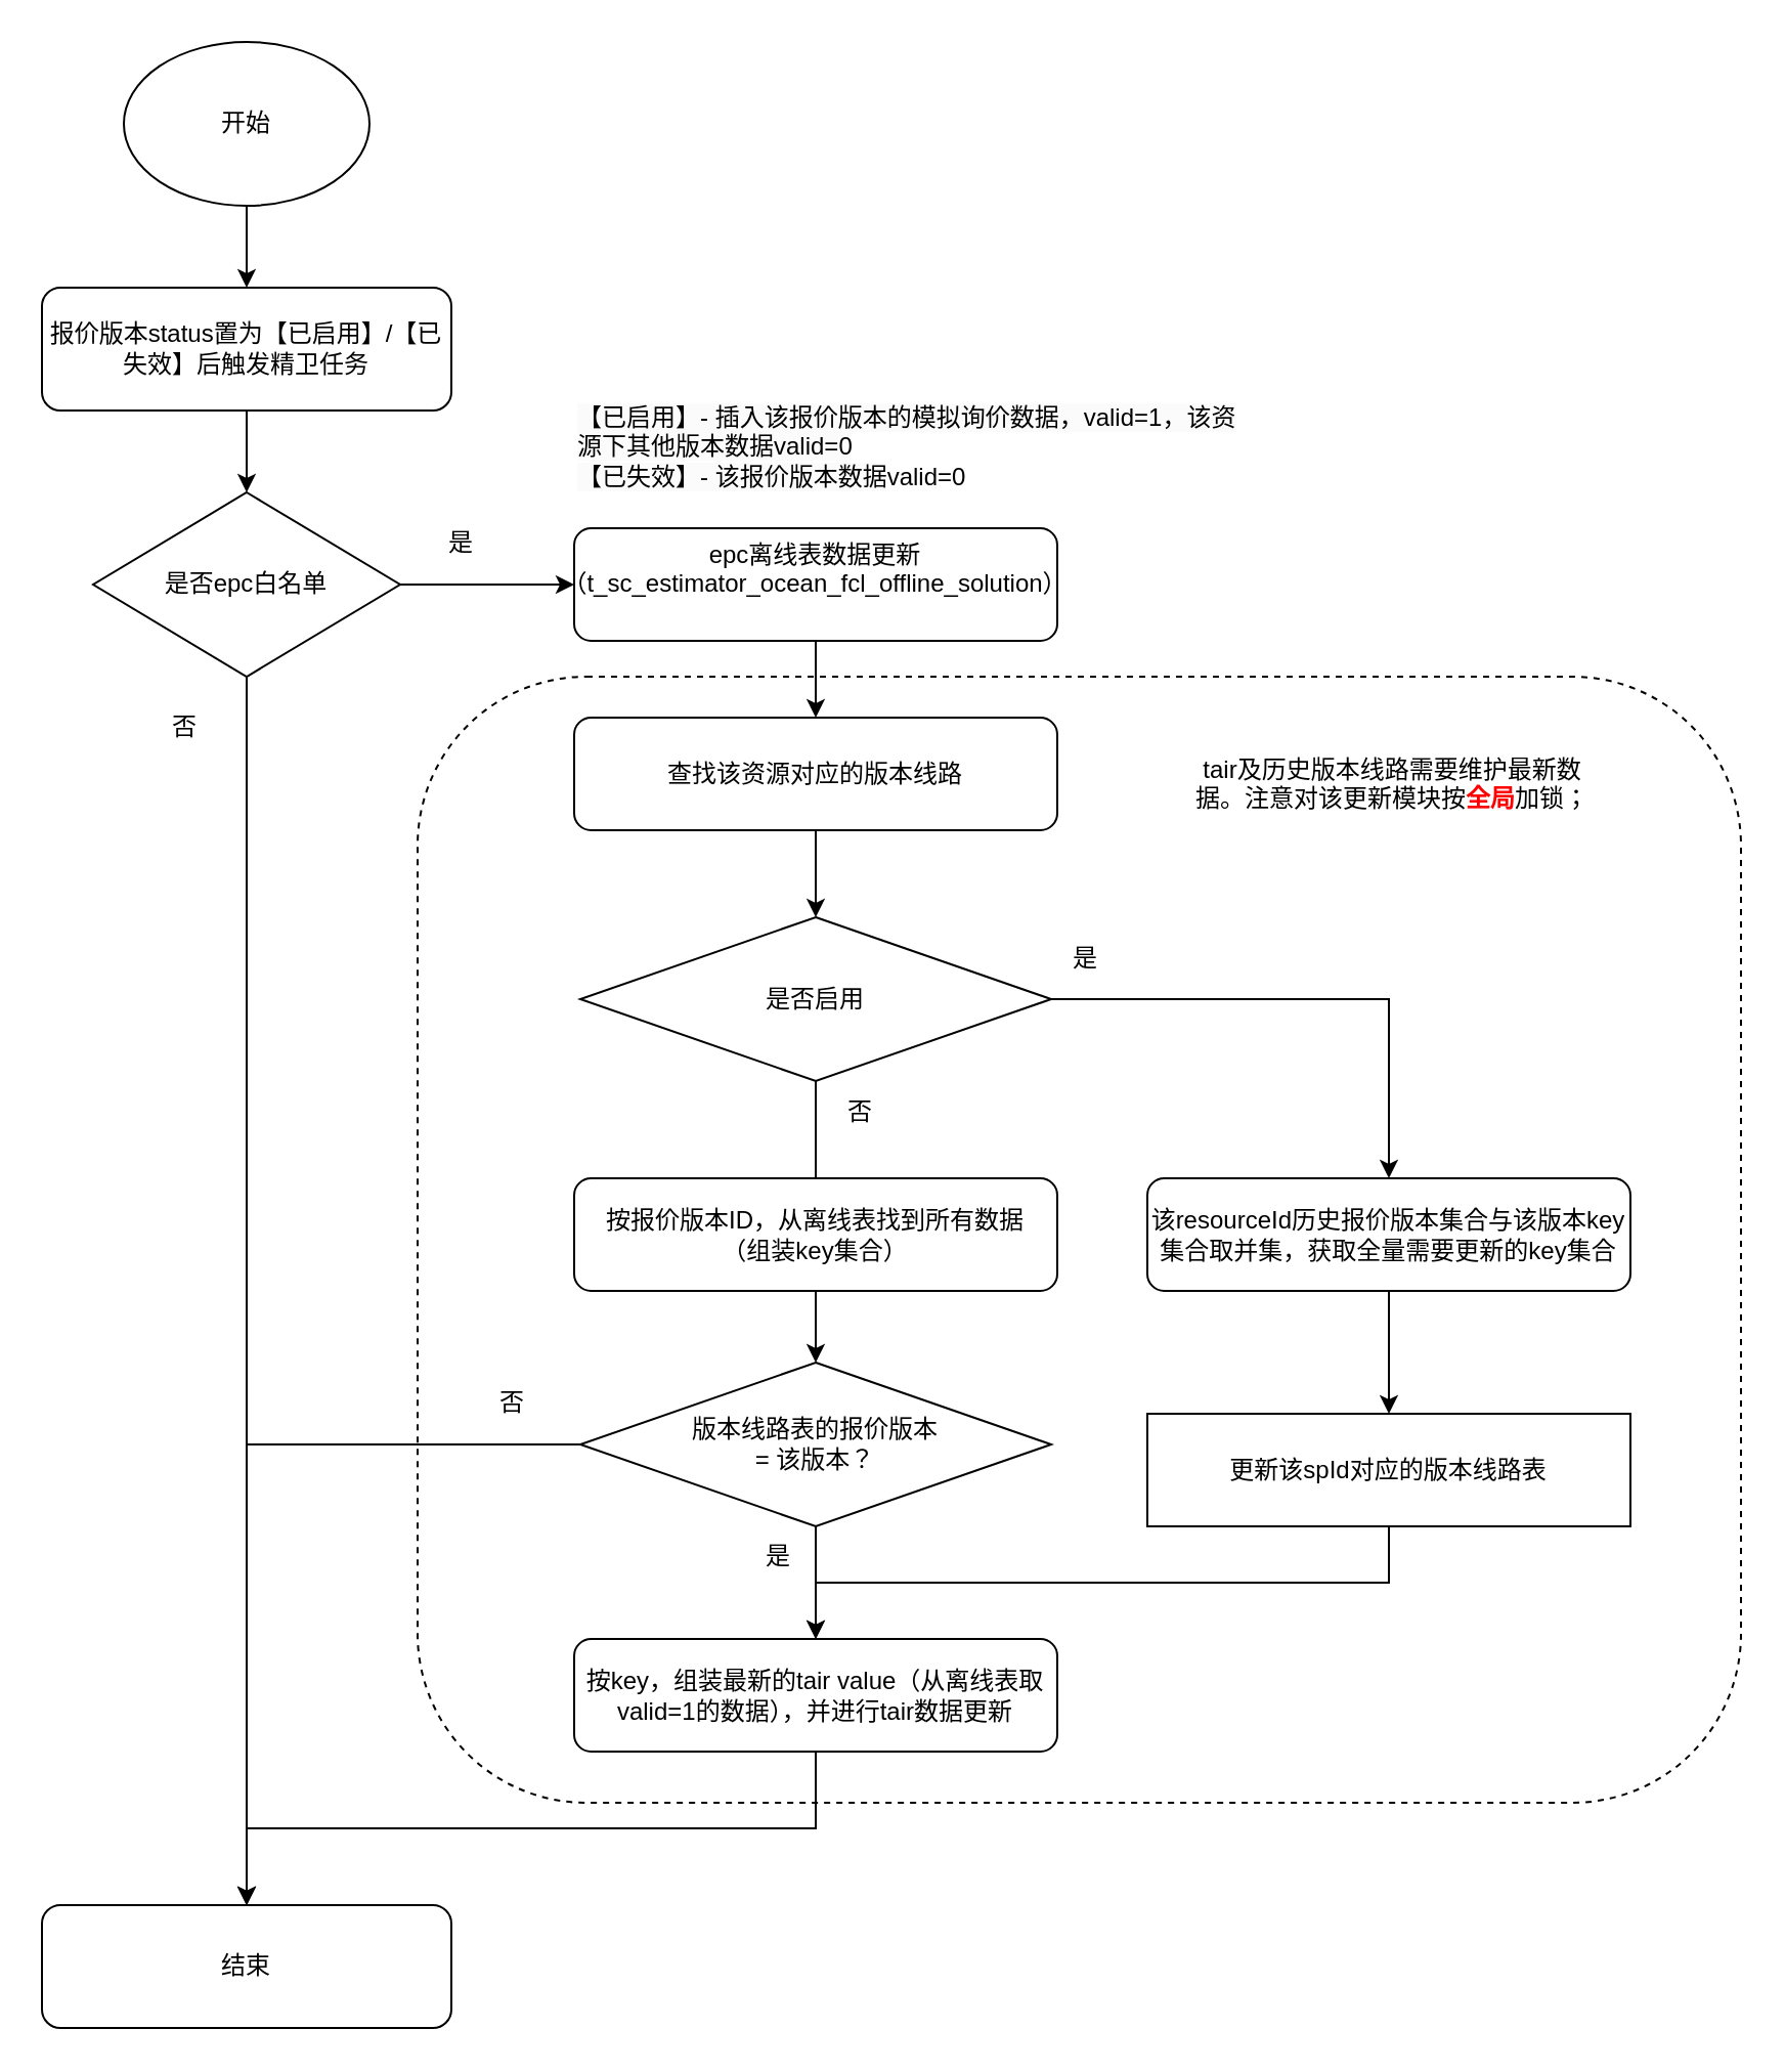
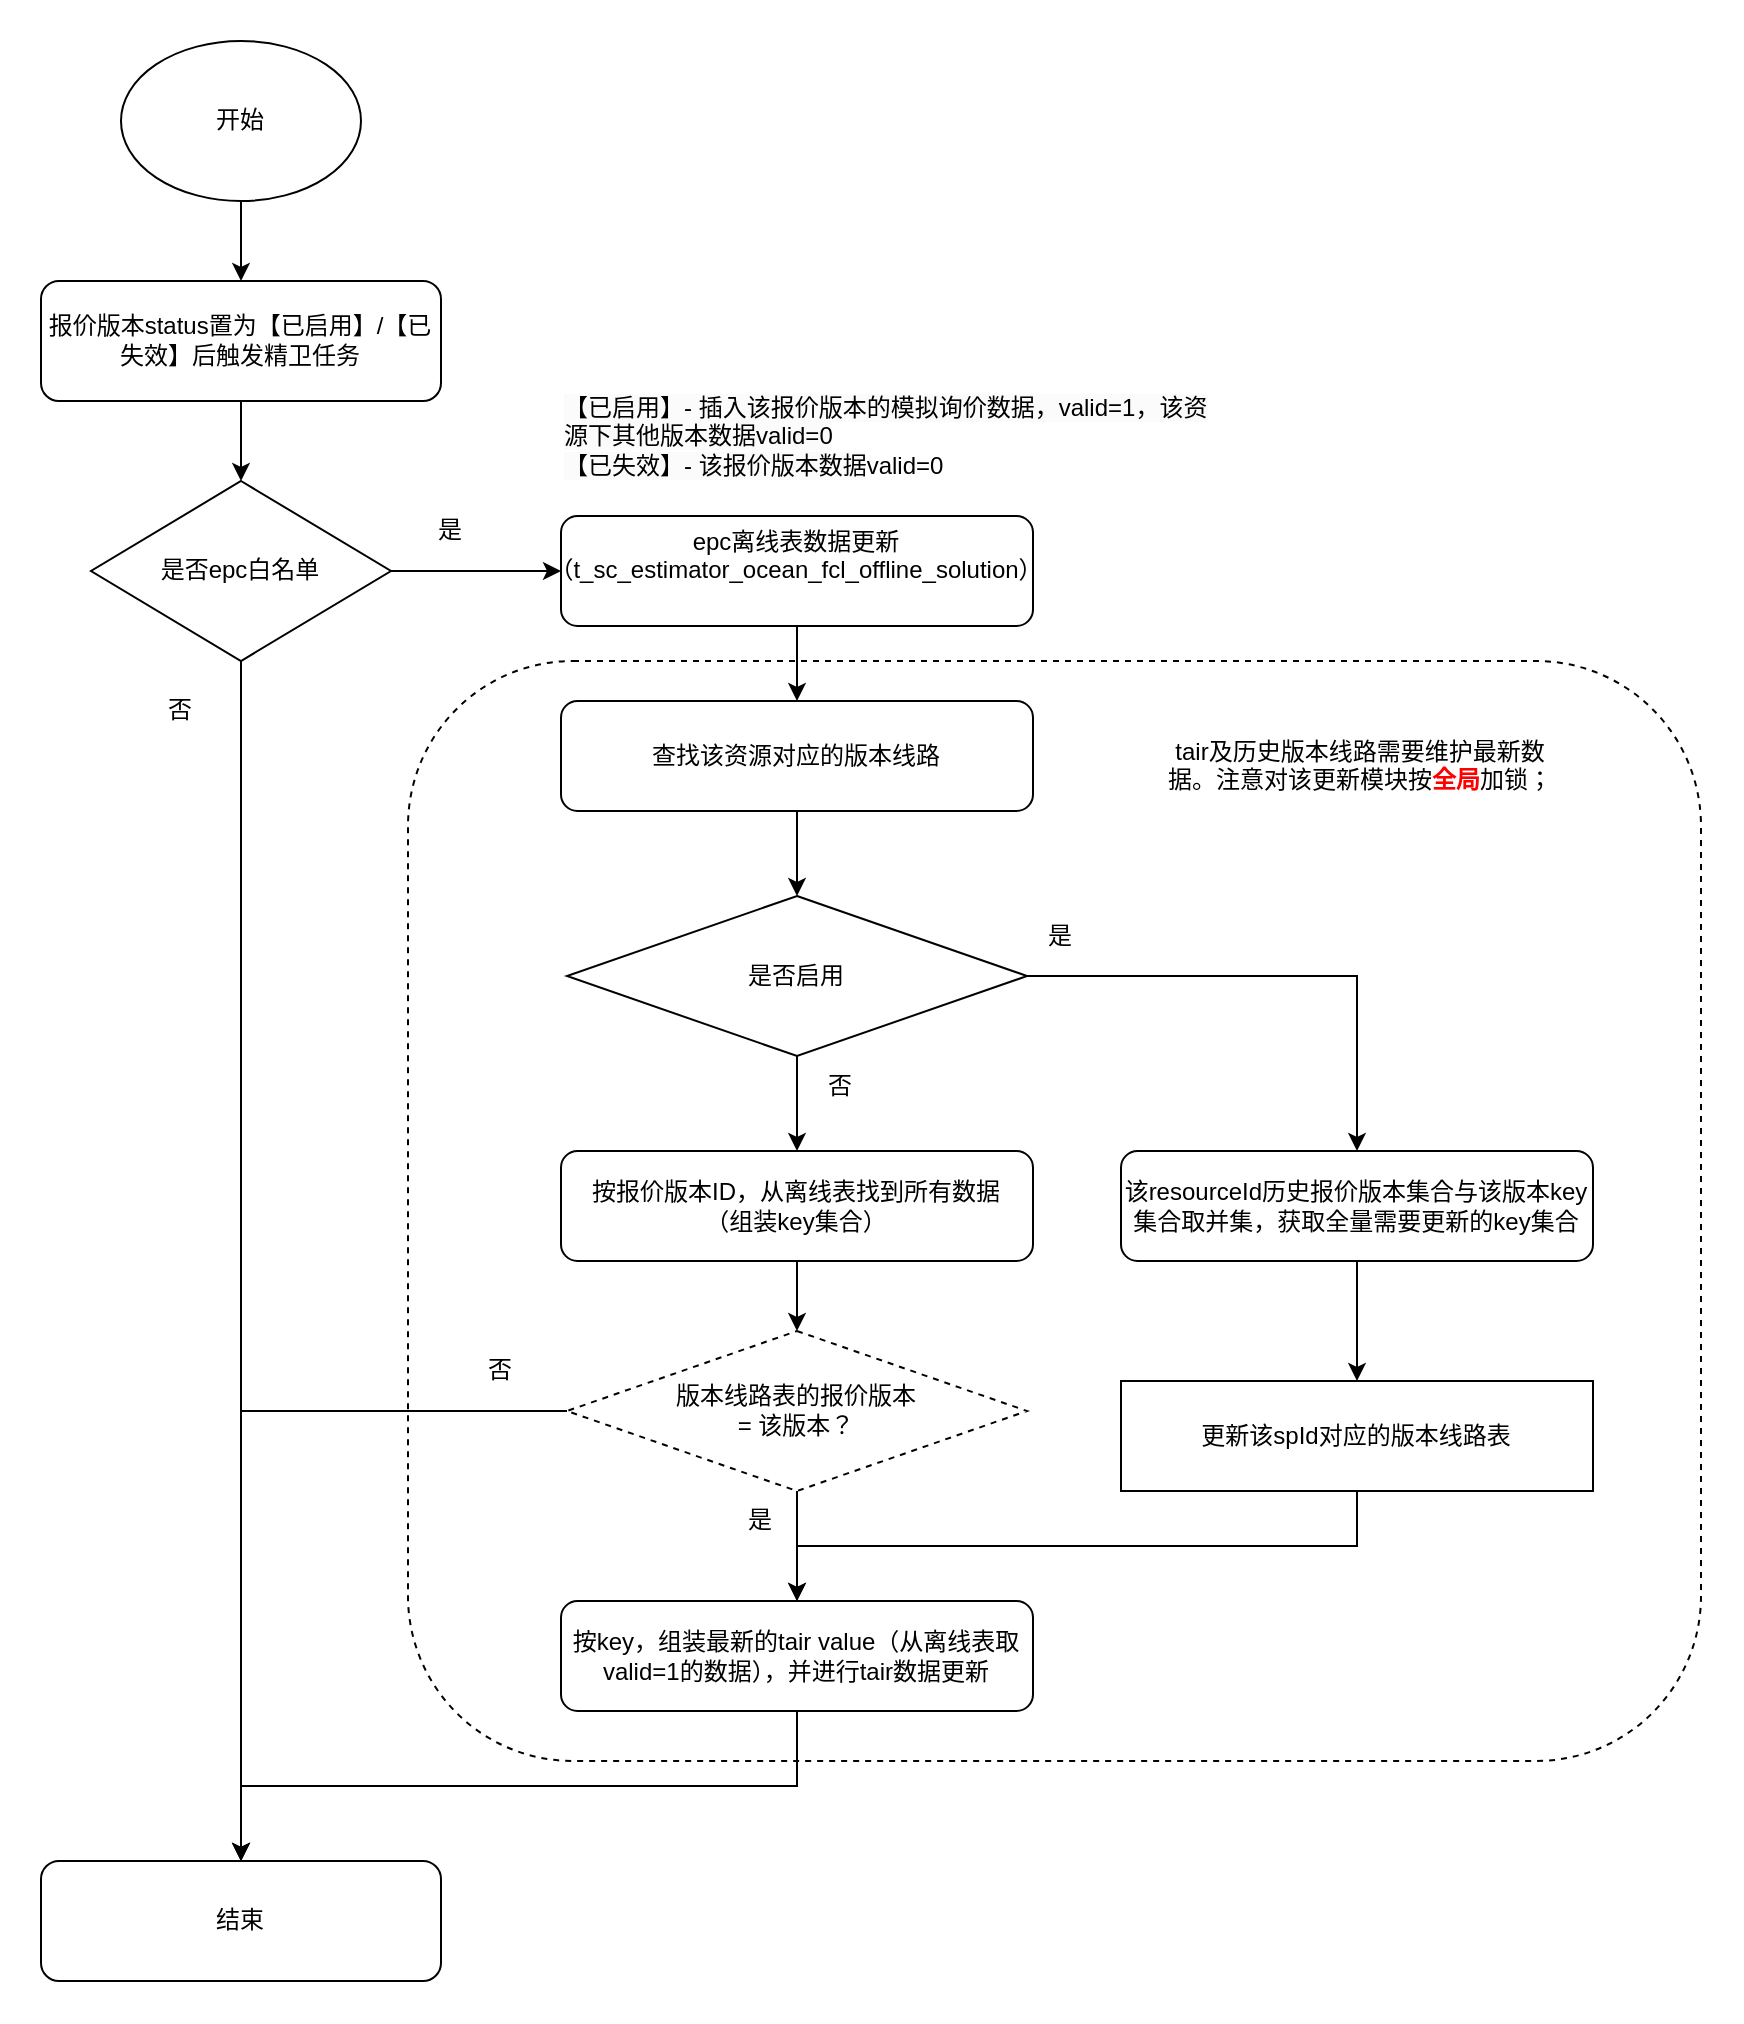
  <mxCell id="0" />
  <mxCell id="1" parent="0" />
  <mxCell id="2" value="" style="rounded=1;whiteSpace=wrap;html=1;fillColor=none;dashed=1;" vertex="1" parent="1"><mxGeometry x="203.5" y="330" width="646.5" height="550" as="geometry" /></mxCell>
  <mxCell id="3" style="edgeStyle=orthogonalEdgeStyle;rounded=0;orthogonalLoop=1;jettySize=auto;html=1;entryX=0.5;entryY=0;entryDx=0;entryDy=0;" edge="1" parent="1" source="4" target="6"><mxGeometry relative="1" as="geometry" /></mxCell>
  <mxCell id="4" value="开始" style="ellipse;whiteSpace=wrap;html=1;fillColor=none;" vertex="1" parent="1"><mxGeometry x="60" y="20" width="120" height="80" as="geometry" /></mxCell>
  <mxCell id="5" style="edgeStyle=orthogonalEdgeStyle;rounded=0;orthogonalLoop=1;jettySize=auto;html=1;exitX=0.5;exitY=1;exitDx=0;exitDy=0;entryX=0.5;entryY=0;entryDx=0;entryDy=0;" edge="1" parent="1" source="6"><mxGeometry relative="1" as="geometry"><mxPoint x="120" y="240" as="targetPoint" /></mxGeometry></mxCell>
  <mxCell id="6" value="报价版本status置为【已启用】/【已失效】后触发精卫任务" style="rounded=1;whiteSpace=wrap;html=1;fillColor=none;" vertex="1" parent="1"><mxGeometry x="20" y="140" width="200" height="60" as="geometry" /></mxCell>
  <mxCell id="7" style="edgeStyle=orthogonalEdgeStyle;rounded=0;orthogonalLoop=1;jettySize=auto;html=1;exitX=0.5;exitY=1;exitDx=0;exitDy=0;entryX=0.5;entryY=0;entryDx=0;entryDy=0;" edge="1" parent="1" source="9" target="10"><mxGeometry relative="1" as="geometry" /></mxCell>
  <mxCell id="8" style="edgeStyle=orthogonalEdgeStyle;rounded=0;orthogonalLoop=1;jettySize=auto;html=1;exitX=1;exitY=0.5;exitDx=0;exitDy=0;entryX=0;entryY=0.5;entryDx=0;entryDy=0;" edge="1" parent="1" source="9" target="13"><mxGeometry relative="1" as="geometry" /></mxCell>
  <mxCell id="9" value="是否epc白名单" style="rhombus;whiteSpace=wrap;html=1;fillColor=none;" vertex="1" parent="1"><mxGeometry x="45" y="240" width="150" height="90" as="geometry" /></mxCell>
  <mxCell id="10" value="结束" style="rounded=1;whiteSpace=wrap;html=1;fillColor=none;" vertex="1" parent="1"><mxGeometry x="20" y="930" width="200" height="60" as="geometry" /></mxCell>
  <mxCell id="11" value="否" style="text;html=1;align=center;verticalAlign=middle;whiteSpace=wrap;rounded=0;" vertex="1" parent="1"><mxGeometry x="60" y="340" width="60" height="30" as="geometry" /></mxCell>
  <mxCell id="12" style="edgeStyle=orthogonalEdgeStyle;rounded=0;orthogonalLoop=1;jettySize=auto;html=1;exitX=0.5;exitY=1;exitDx=0;exitDy=0;entryX=0.5;entryY=0;entryDx=0;entryDy=0;" edge="1" parent="1" source="13" target="15"><mxGeometry relative="1" as="geometry" /></mxCell>
  <mxCell id="13" value="epc离线表数据更新（t_sc_estimator_ocean_fcl_offline_solution）&lt;div&gt;&lt;br&gt;&lt;/div&gt;" style="rounded=1;whiteSpace=wrap;html=1;fillColor=none;" vertex="1" parent="1"><mxGeometry x="280" y="257.5" width="236" height="55" as="geometry" /></mxCell>
  <mxCell id="14" style="edgeStyle=orthogonalEdgeStyle;rounded=0;orthogonalLoop=1;jettySize=auto;html=1;exitX=0.5;exitY=1;exitDx=0;exitDy=0;entryX=0.5;entryY=0;entryDx=0;entryDy=0;" edge="1" parent="1" source="15" target="22"><mxGeometry relative="1" as="geometry" /></mxCell>
  <mxCell id="15" value="查找该资源对应的版本线路" style="rounded=1;whiteSpace=wrap;html=1;fillColor=none;" vertex="1" parent="1"><mxGeometry x="280" y="350" width="236" height="55" as="geometry" /></mxCell>
  <mxCell id="16" value="是" style="text;html=1;align=center;verticalAlign=middle;whiteSpace=wrap;rounded=0;" vertex="1" parent="1"><mxGeometry x="195" y="250" width="60" height="30" as="geometry" /></mxCell>
  <mxCell id="17" style="edgeStyle=orthogonalEdgeStyle;rounded=0;orthogonalLoop=1;jettySize=auto;html=1;exitX=0.5;exitY=1;exitDx=0;exitDy=0;entryX=0.5;entryY=0;entryDx=0;entryDy=0;" edge="1" parent="1" source="18" target="10"><mxGeometry relative="1" as="geometry" /></mxCell>
  <mxCell id="18" value="按key，组装最新的tair value（从离线表取valid=1的数据），并进行tair数据更新" style="rounded=1;whiteSpace=wrap;html=1;fillColor=none;" vertex="1" parent="1"><mxGeometry x="280" y="800" width="236" height="55" as="geometry" /></mxCell>
  <mxCell id="19" value="否" style="text;html=1;align=center;verticalAlign=middle;whiteSpace=wrap;rounded=0;" vertex="1" parent="1"><mxGeometry x="390" y="527.5" width="60" height="30" as="geometry" /></mxCell>
- <mxCell id="20" style="edgeStyle=orthogonalEdgeStyle;rounded=0;orthogonalLoop=1;jettySize=auto;html=1;exitX=0.5;exitY=1;exitDx=0;exitDy=0;entryX=0.5;entryY=0;entryDx=0;entryDy=0;endArrow=none;" edge="1" parent="1" source="22" target="25"><mxGeometry relative="1" as="geometry" /></mxCell>
+ <mxCell id="20" style="edgeStyle=orthogonalEdgeStyle;rounded=0;orthogonalLoop=1;jettySize=auto;html=1;exitX=0.5;exitY=1;exitDx=0;exitDy=0;entryX=0.5;entryY=0;entryDx=0;entryDy=0;" edge="1" parent="1" source="22" target="25"><mxGeometry relative="1" as="geometry" /></mxCell>
  <mxCell id="21" style="edgeStyle=orthogonalEdgeStyle;rounded=0;orthogonalLoop=1;jettySize=auto;html=1;exitX=1;exitY=0.5;exitDx=0;exitDy=0;" edge="1" parent="1" source="22" target="29"><mxGeometry relative="1" as="geometry" /></mxCell>
  <mxCell id="22" value="是否启用" style="rhombus;whiteSpace=wrap;html=1;fillColor=none;" vertex="1" parent="1"><mxGeometry x="283" y="447.5" width="230" height="80" as="geometry" /></mxCell>
  <mxCell id="23" value="是" style="text;html=1;align=center;verticalAlign=middle;whiteSpace=wrap;rounded=0;" vertex="1" parent="1"><mxGeometry x="500" y="452.5" width="60" height="30" as="geometry" /></mxCell>
  <mxCell id="24" style="edgeStyle=orthogonalEdgeStyle;rounded=0;orthogonalLoop=1;jettySize=auto;html=1;exitX=0.5;exitY=1;exitDx=0;exitDy=0;entryX=0.5;entryY=0;entryDx=0;entryDy=0;" edge="1" parent="1" source="25" target="34"><mxGeometry relative="1" as="geometry" /></mxCell>
  <mxCell id="25" value="按报价版本ID，从离线表找到所有数据&lt;div&gt;（组装key集合&lt;span style=&quot;background-color: initial;&quot;&gt;）&lt;/span&gt;&lt;/div&gt;" style="rounded=1;whiteSpace=wrap;html=1;fillColor=none;" vertex="1" parent="1"><mxGeometry x="280" y="575" width="236" height="55" as="geometry" /></mxCell>
  <mxCell id="26" value="tair及历史版本线路需要维护最新数据。注意&lt;span style=&quot;background-color: initial;&quot;&gt;对该更新模块按&lt;/span&gt;&lt;b style=&quot;background-color: initial;&quot;&gt;&lt;font color=&quot;#ff0000&quot;&gt;全局&lt;/font&gt;&lt;/b&gt;&lt;span style=&quot;background-color: initial;&quot;&gt;加锁；&lt;/span&gt;&lt;div&gt;&lt;br&gt;&lt;/div&gt;" style="text;html=1;align=center;verticalAlign=middle;whiteSpace=wrap;rounded=0;" vertex="1" parent="1"><mxGeometry x="578" y="320" width="204" height="140" as="geometry" /></mxCell>
  <mxCell id="27" value="&lt;span style=&quot;color: rgb(0, 0, 0); font-family: Helvetica; font-size: 12px; font-style: normal; font-variant-ligatures: normal; font-variant-caps: normal; font-weight: 400; letter-spacing: normal; orphans: 2; text-align: center; text-indent: 0px; text-transform: none; widows: 2; word-spacing: 0px; -webkit-text-stroke-width: 0px; white-space: normal; background-color: rgb(251, 251, 251); text-decoration-thickness: initial; text-decoration-style: initial; text-decoration-color: initial; display: inline !important; float: none;&quot;&gt;【已启用】- 插入该报价版本的模拟询价数据，valid=1，该资源下其他版本数据valid=0&lt;/span&gt;&lt;div&gt;&lt;span style=&quot;color: rgb(0, 0, 0); font-family: Helvetica; font-size: 12px; font-style: normal; font-variant-ligatures: normal; font-variant-caps: normal; font-weight: 400; letter-spacing: normal; orphans: 2; text-align: center; text-indent: 0px; text-transform: none; widows: 2; word-spacing: 0px; -webkit-text-stroke-width: 0px; white-space: normal; background-color: rgb(251, 251, 251); text-decoration-thickness: initial; text-decoration-style: initial; text-decoration-color: initial; display: inline !important; float: none;&quot;&gt;【已失效】- 该报价版本数据&lt;/span&gt;&lt;span style=&quot;text-align: center; background-color: initial;&quot;&gt;valid=0&lt;/span&gt;&lt;/div&gt;" style="text;whiteSpace=wrap;html=1;" vertex="1" parent="1"><mxGeometry x="280" y="190" width="327" height="40" as="geometry" /></mxCell>
  <mxCell id="28" style="edgeStyle=orthogonalEdgeStyle;rounded=0;orthogonalLoop=1;jettySize=auto;html=1;exitX=0.5;exitY=1;exitDx=0;exitDy=0;entryX=0.5;entryY=0;entryDx=0;entryDy=0;" edge="1" parent="1" source="29" target="31"><mxGeometry relative="1" as="geometry" /></mxCell>
  <mxCell id="29" value="该resourceId历史报价版本集合与该版本key集合取并集，获取全量需要更新的key集合" style="rounded=1;whiteSpace=wrap;html=1;fillColor=none;" vertex="1" parent="1"><mxGeometry x="560" y="575" width="236" height="55" as="geometry" /></mxCell>
  <mxCell id="30" style="edgeStyle=orthogonalEdgeStyle;rounded=0;orthogonalLoop=1;jettySize=auto;html=1;exitX=0.5;exitY=1;exitDx=0;exitDy=0;entryX=0.5;entryY=0;entryDx=0;entryDy=0;" edge="1" parent="1" source="31" target="18"><mxGeometry relative="1" as="geometry" /></mxCell>
  <mxCell id="31" value="更新该spId对应的版本线路表" style="whiteSpace=wrap;html=1;fillColor=none;rounded=0;" vertex="1" parent="1"><mxGeometry x="560" y="690" width="236" height="55" as="geometry" /></mxCell>
  <mxCell id="32" style="edgeStyle=orthogonalEdgeStyle;rounded=0;orthogonalLoop=1;jettySize=auto;html=1;exitX=0;exitY=0.5;exitDx=0;exitDy=0;entryX=0.5;entryY=0;entryDx=0;entryDy=0;" edge="1" parent="1" source="34" target="10"><mxGeometry relative="1" as="geometry" /></mxCell>
  <mxCell id="33" style="edgeStyle=orthogonalEdgeStyle;rounded=0;orthogonalLoop=1;jettySize=auto;html=1;exitX=0.5;exitY=1;exitDx=0;exitDy=0;entryX=0.5;entryY=0;entryDx=0;entryDy=0;" edge="1" parent="1" source="34" target="18"><mxGeometry relative="1" as="geometry" /></mxCell>
- <mxCell id="34" value="版本线路表的报价版本&lt;div&gt;= 该版本？&lt;/div&gt;" style="rhombus;whiteSpace=wrap;html=1;fillColor=none;" vertex="1" parent="1"><mxGeometry x="283" y="665" width="230" height="80" as="geometry" /></mxCell>
+ <mxCell id="34" value="版本线路表的报价版本&lt;div&gt;= 该版本？&lt;/div&gt;" style="rhombus;whiteSpace=wrap;html=1;fillColor=none;dashed=1;" vertex="1" parent="1"><mxGeometry x="283" y="665" width="230" height="80" as="geometry" /></mxCell>
  <mxCell id="35" value="否" style="text;html=1;align=center;verticalAlign=middle;whiteSpace=wrap;rounded=0;" vertex="1" parent="1"><mxGeometry x="220" y="670" width="60" height="30" as="geometry" /></mxCell>
  <mxCell id="36" value="是" style="text;html=1;align=center;verticalAlign=middle;whiteSpace=wrap;rounded=0;" vertex="1" parent="1"><mxGeometry x="350" y="745" width="60" height="30" as="geometry" /></mxCell>
